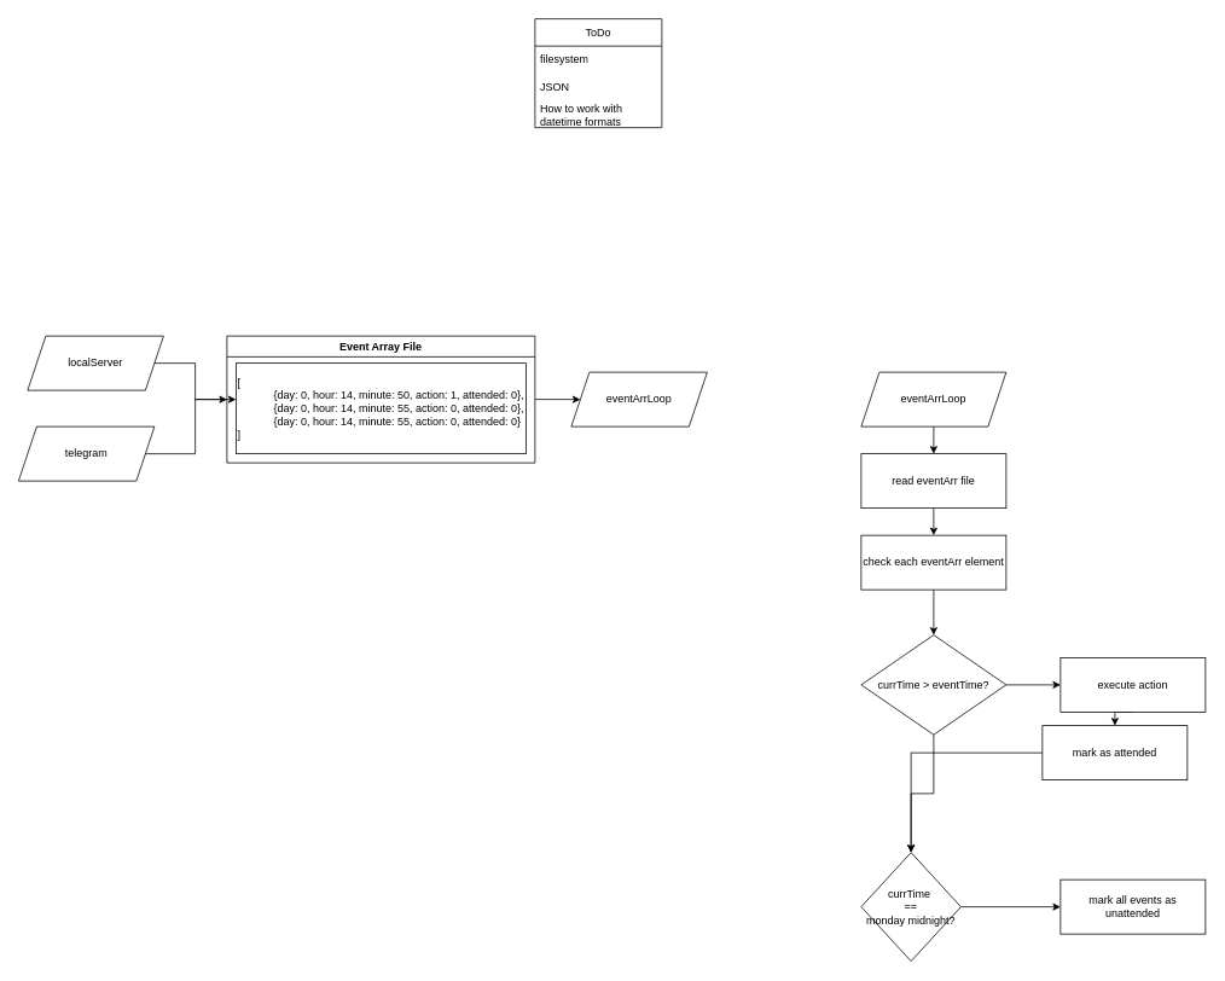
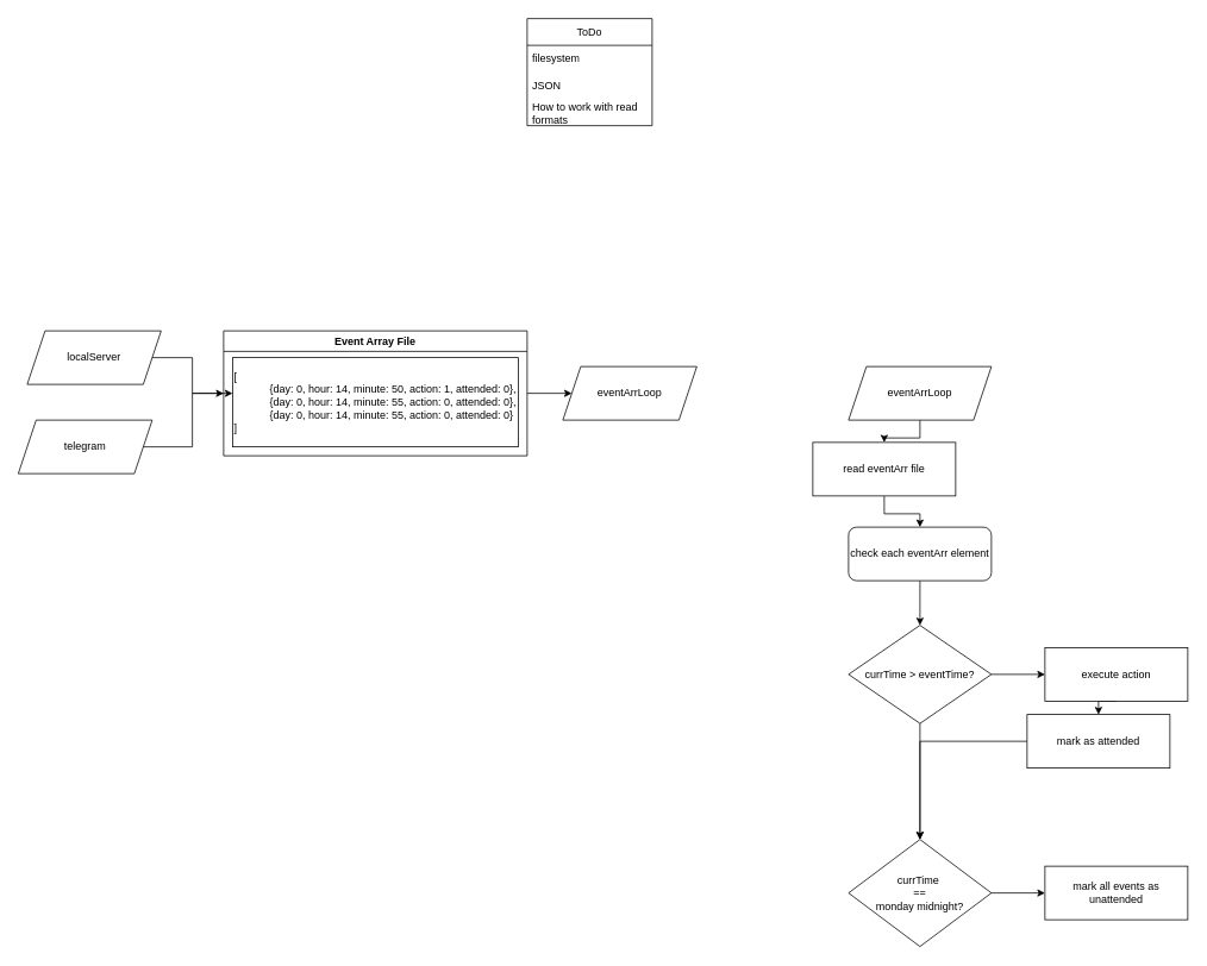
  <mxCell id="0" />
  <mxCell id="1" parent="0" />
  <mxCell id="2" style="edgeStyle=orthogonalEdgeStyle;rounded=0;orthogonalLoop=1;jettySize=auto;html=1;exitX=1;exitY=0.5;exitDx=0;exitDy=0;" edge="1" parent="1" source="3" target="5"><mxGeometry relative="1" as="geometry" /></mxCell>
  <mxCell id="3" value="Event Array File" style="swimlane;whiteSpace=wrap;html=1;" vertex="1" parent="1"><mxGeometry x="250" y="370" width="340" height="140" as="geometry" /></mxCell>
  <mxCell id="4" value="&lt;div style=&quot;text-align: justify;&quot;&gt;&lt;span style=&quot;background-color: initial;&quot;&gt;[&lt;/span&gt;&lt;/div&gt;&lt;blockquote style=&quot;margin: 0 0 0 40px; border: none; padding: 0px;&quot;&gt;&lt;div style=&quot;text-align: justify;&quot;&gt;{day: 0, hour: 14, minute: 50, action: 1, attended: 0},&lt;/div&gt;&lt;div style=&quot;text-align: justify;&quot;&gt;{day: 0, hour: 14, minute: 55, action: 0,&amp;nbsp;&lt;span style=&quot;background-color: initial;&quot;&gt;attended: 0&lt;/span&gt;&lt;span style=&quot;background-color: initial;&quot;&gt;},&lt;/span&gt;&lt;/div&gt;&lt;div style=&quot;text-align: justify;&quot;&gt;{day: 0, hour: 14, minute: 55, action: 0,&amp;nbsp;&lt;span style=&quot;background-color: initial;&quot;&gt;attended: 0&lt;/span&gt;&lt;span style=&quot;background-color: initial;&quot;&gt;}&lt;/span&gt;&lt;/div&gt;&lt;/blockquote&gt;&lt;div style=&quot;text-align: justify;&quot;&gt;]&lt;/div&gt;" style="whiteSpace=wrap;html=1;" vertex="1" parent="1"><mxGeometry x="260" y="400" width="320" height="100" as="geometry" /></mxCell>
  <mxCell id="5" value="eventArrLoop" style="shape=parallelogram;perimeter=parallelogramPerimeter;whiteSpace=wrap;html=1;fixedSize=1;" vertex="1" parent="1"><mxGeometry x="630" y="410" width="150" height="60" as="geometry" /></mxCell>
  <mxCell id="6" style="edgeStyle=orthogonalEdgeStyle;rounded=0;orthogonalLoop=1;jettySize=auto;html=1;exitX=1;exitY=0.5;exitDx=0;exitDy=0;entryX=0;entryY=0.5;entryDx=0;entryDy=0;" edge="1" parent="1" source="7" target="3"><mxGeometry relative="1" as="geometry" /></mxCell>
  <mxCell id="7" value="localServer" style="shape=parallelogram;perimeter=parallelogramPerimeter;whiteSpace=wrap;html=1;fixedSize=1;" vertex="1" parent="1"><mxGeometry x="30" y="370" width="150" height="60" as="geometry" /></mxCell>
  <mxCell id="8" value="telegram" style="shape=parallelogram;perimeter=parallelogramPerimeter;whiteSpace=wrap;html=1;fixedSize=1;" vertex="1" parent="1"><mxGeometry x="20" y="470" width="150" height="60" as="geometry" /></mxCell>
  <mxCell id="9" style="edgeStyle=orthogonalEdgeStyle;rounded=0;orthogonalLoop=1;jettySize=auto;html=1;exitX=1;exitY=0.5;exitDx=0;exitDy=0;entryX=0;entryY=0.4;entryDx=0;entryDy=0;entryPerimeter=0;" edge="1" parent="1" source="8" target="4"><mxGeometry relative="1" as="geometry" /></mxCell>
  <mxCell id="10" style="edgeStyle=orthogonalEdgeStyle;rounded=0;orthogonalLoop=1;jettySize=auto;html=1;exitX=0.5;exitY=1;exitDx=0;exitDy=0;entryX=0.5;entryY=0;entryDx=0;entryDy=0;" edge="1" parent="1" source="11" target="25"><mxGeometry relative="1" as="geometry" /></mxCell>
  <mxCell id="11" value="eventArrLoop" style="shape=parallelogram;perimeter=parallelogramPerimeter;whiteSpace=wrap;html=1;fixedSize=1;" vertex="1" parent="1"><mxGeometry x="950" y="410" width="160" height="60" as="geometry" /></mxCell>
  <mxCell id="12" style="edgeStyle=orthogonalEdgeStyle;rounded=0;orthogonalLoop=1;jettySize=auto;html=1;exitX=0.5;exitY=1;exitDx=0;exitDy=0;entryX=0.5;entryY=0;entryDx=0;entryDy=0;" edge="1" parent="1" source="13" target="16"><mxGeometry relative="1" as="geometry" /></mxCell>
- <mxCell id="13" value="check each eventArr element" style="rounded=0;whiteSpace=wrap;html=1;" vertex="1" parent="1"><mxGeometry x="950" y="590" width="160" height="60" as="geometry" /></mxCell>
+ <mxCell id="13" value="check each eventArr element" style="whiteSpace=wrap;html=1;rounded=1;" vertex="1" parent="1"><mxGeometry x="950" y="590" width="160" height="60" as="geometry" /></mxCell>
  <mxCell id="14" style="edgeStyle=orthogonalEdgeStyle;rounded=0;orthogonalLoop=1;jettySize=auto;html=1;exitX=1;exitY=0.5;exitDx=0;exitDy=0;entryX=0;entryY=0.5;entryDx=0;entryDy=0;" edge="1" parent="1" source="16" target="18"><mxGeometry relative="1" as="geometry" /></mxCell>
  <mxCell id="15" style="edgeStyle=orthogonalEdgeStyle;rounded=0;orthogonalLoop=1;jettySize=auto;html=1;exitX=0.5;exitY=1;exitDx=0;exitDy=0;entryX=0.5;entryY=0;entryDx=0;entryDy=0;" edge="1" parent="1" source="16" target="22"><mxGeometry relative="1" as="geometry" /></mxCell>
  <mxCell id="16" value="currTime &amp;gt; eventTime?" style="rhombus;whiteSpace=wrap;html=1;" vertex="1" parent="1"><mxGeometry x="950" y="700" width="160" height="110" as="geometry" /></mxCell>
  <mxCell id="17" style="edgeStyle=orthogonalEdgeStyle;rounded=0;orthogonalLoop=1;jettySize=auto;html=1;exitX=0.5;exitY=1;exitDx=0;exitDy=0;entryX=0.5;entryY=0;entryDx=0;entryDy=0;" edge="1" parent="1" source="18" target="20"><mxGeometry relative="1" as="geometry" /></mxCell>
  <mxCell id="18" value="execute action" style="rounded=0;whiteSpace=wrap;html=1;" vertex="1" parent="1"><mxGeometry x="1170" y="725" width="160" height="60" as="geometry" /></mxCell>
  <mxCell id="19" style="edgeStyle=orthogonalEdgeStyle;rounded=0;orthogonalLoop=1;jettySize=auto;html=1;exitX=0;exitY=0.5;exitDx=0;exitDy=0;entryX=0.5;entryY=0;entryDx=0;entryDy=0;" edge="1" parent="1" source="20" target="22"><mxGeometry relative="1" as="geometry" /></mxCell>
  <mxCell id="20" value="mark as attended" style="rounded=0;whiteSpace=wrap;html=1;" vertex="1" parent="1"><mxGeometry x="1150" y="800" width="160" height="60" as="geometry" /></mxCell>
  <mxCell id="21" style="edgeStyle=orthogonalEdgeStyle;rounded=0;orthogonalLoop=1;jettySize=auto;html=1;exitX=1;exitY=0.5;exitDx=0;exitDy=0;" edge="1" parent="1" source="22" target="23"><mxGeometry relative="1" as="geometry" /></mxCell>
- <mxCell id="22" value="currTime&amp;nbsp;&lt;div&gt;==&lt;/div&gt;&lt;div&gt;monday midnight?&lt;/div&gt;" style="rhombus;whiteSpace=wrap;html=1;" vertex="1" parent="1"><mxGeometry x="950" y="940" width="110" height="120" as="geometry" /></mxCell>
+ <mxCell id="22" value="currTime&amp;nbsp;&lt;div&gt;==&lt;/div&gt;&lt;div&gt;monday midnight?&lt;/div&gt;" style="rhombus;whiteSpace=wrap;html=1;" vertex="1" parent="1"><mxGeometry x="950" y="940" width="160" height="120" as="geometry" /></mxCell>
  <mxCell id="23" value="mark all events as unattended" style="rounded=0;whiteSpace=wrap;html=1;" vertex="1" parent="1"><mxGeometry x="1170" y="970" width="160" height="60" as="geometry" /></mxCell>
  <mxCell id="24" style="edgeStyle=orthogonalEdgeStyle;rounded=0;orthogonalLoop=1;jettySize=auto;html=1;exitX=0.5;exitY=1;exitDx=0;exitDy=0;entryX=0.5;entryY=0;entryDx=0;entryDy=0;" edge="1" parent="1" source="25" target="13"><mxGeometry relative="1" as="geometry" /></mxCell>
- <mxCell id="25" value="read eventArr file" style="rounded=0;whiteSpace=wrap;html=1;" vertex="1" parent="1"><mxGeometry x="950" y="500" width="160" height="60" as="geometry" /></mxCell>
+ <mxCell id="25" value="read eventArr file" style="rounded=0;whiteSpace=wrap;html=1;" vertex="1" parent="1"><mxGeometry x="910" y="495" width="160" height="60" as="geometry" /></mxCell>
  <mxCell id="26" value="ToDo" style="swimlane;fontStyle=0;childLayout=stackLayout;horizontal=1;startSize=30;horizontalStack=0;resizeParent=1;resizeParentMax=0;resizeLast=0;collapsible=1;marginBottom=0;whiteSpace=wrap;html=1;" vertex="1" parent="1"><mxGeometry x="590" y="20" width="140" height="120" as="geometry" /></mxCell>
  <mxCell id="27" value="filesystem" style="text;strokeColor=none;fillColor=none;align=left;verticalAlign=middle;spacingLeft=4;spacingRight=4;overflow=hidden;points=[[0,0.5],[1,0.5]];portConstraint=eastwest;rotatable=0;whiteSpace=wrap;html=1;" vertex="1" parent="26"><mxGeometry y="30" width="140" height="30" as="geometry" /></mxCell>
  <mxCell id="28" value="JSON" style="text;strokeColor=none;fillColor=none;align=left;verticalAlign=middle;spacingLeft=4;spacingRight=4;overflow=hidden;points=[[0,0.5],[1,0.5]];portConstraint=eastwest;rotatable=0;whiteSpace=wrap;html=1;" vertex="1" parent="26"><mxGeometry y="60" width="140" height="30" as="geometry" /></mxCell>
- <mxCell id="29" value="How to work with datetime formats" style="text;strokeColor=none;fillColor=none;align=left;verticalAlign=middle;spacingLeft=4;spacingRight=4;overflow=hidden;points=[[0,0.5],[1,0.5]];portConstraint=eastwest;rotatable=0;whiteSpace=wrap;html=1;" vertex="1" parent="26"><mxGeometry y="90" width="140" height="30" as="geometry" /></mxCell>
+ <mxCell id="29" value="How to work with read formats" style="text;strokeColor=none;fillColor=none;align=left;verticalAlign=middle;spacingLeft=4;spacingRight=4;overflow=hidden;points=[[0,0.5],[1,0.5]];portConstraint=eastwest;rotatable=0;whiteSpace=wrap;html=1;" vertex="1" parent="26"><mxGeometry y="90" width="140" height="30" as="geometry" /></mxCell>
